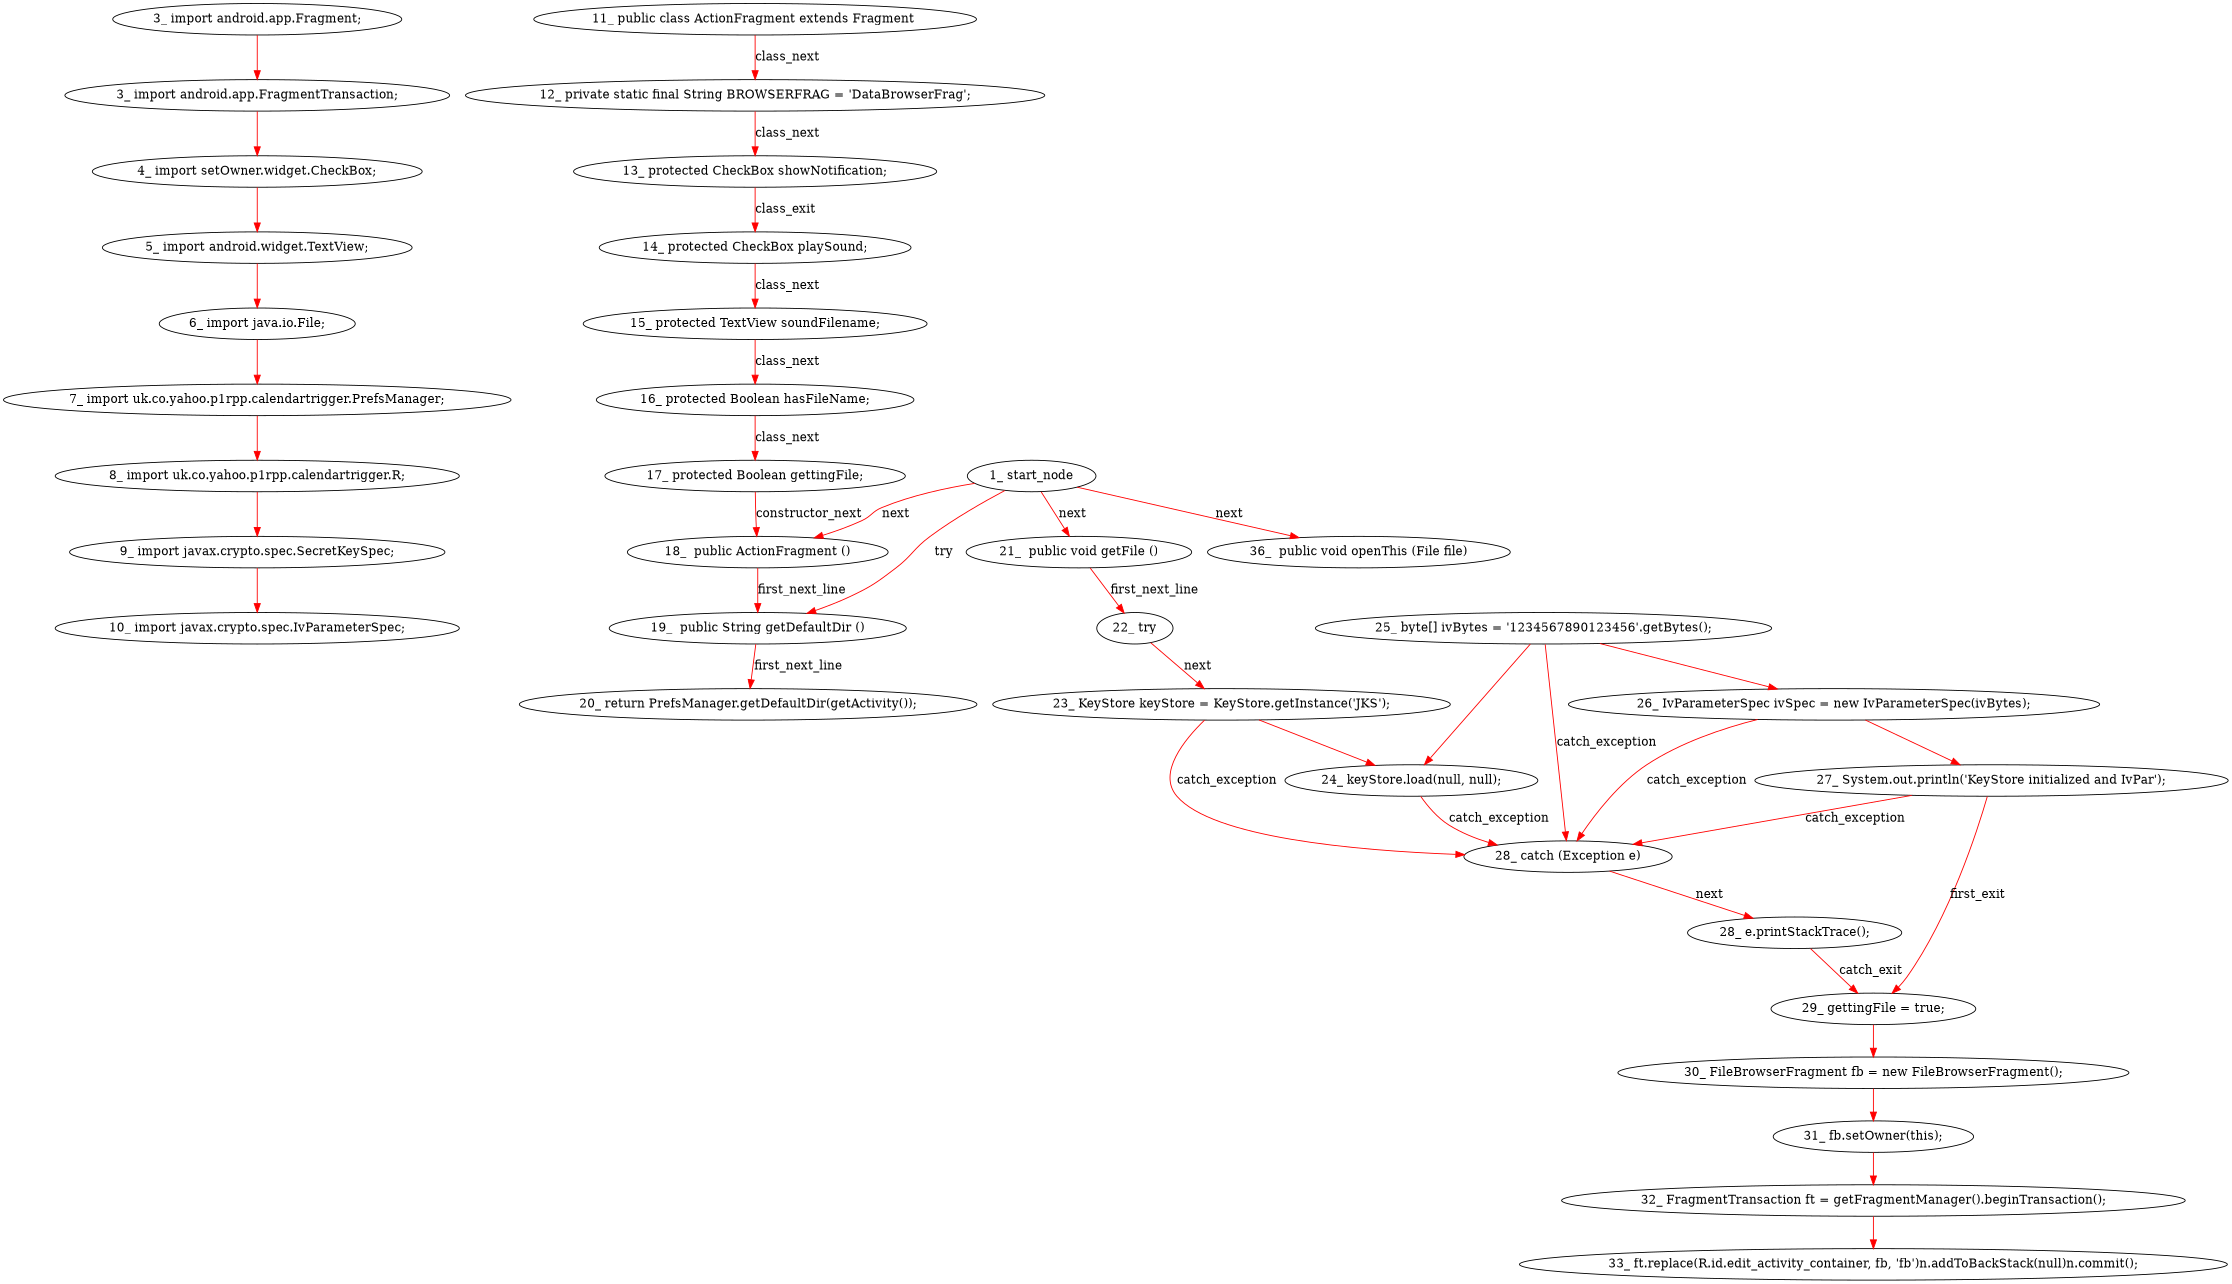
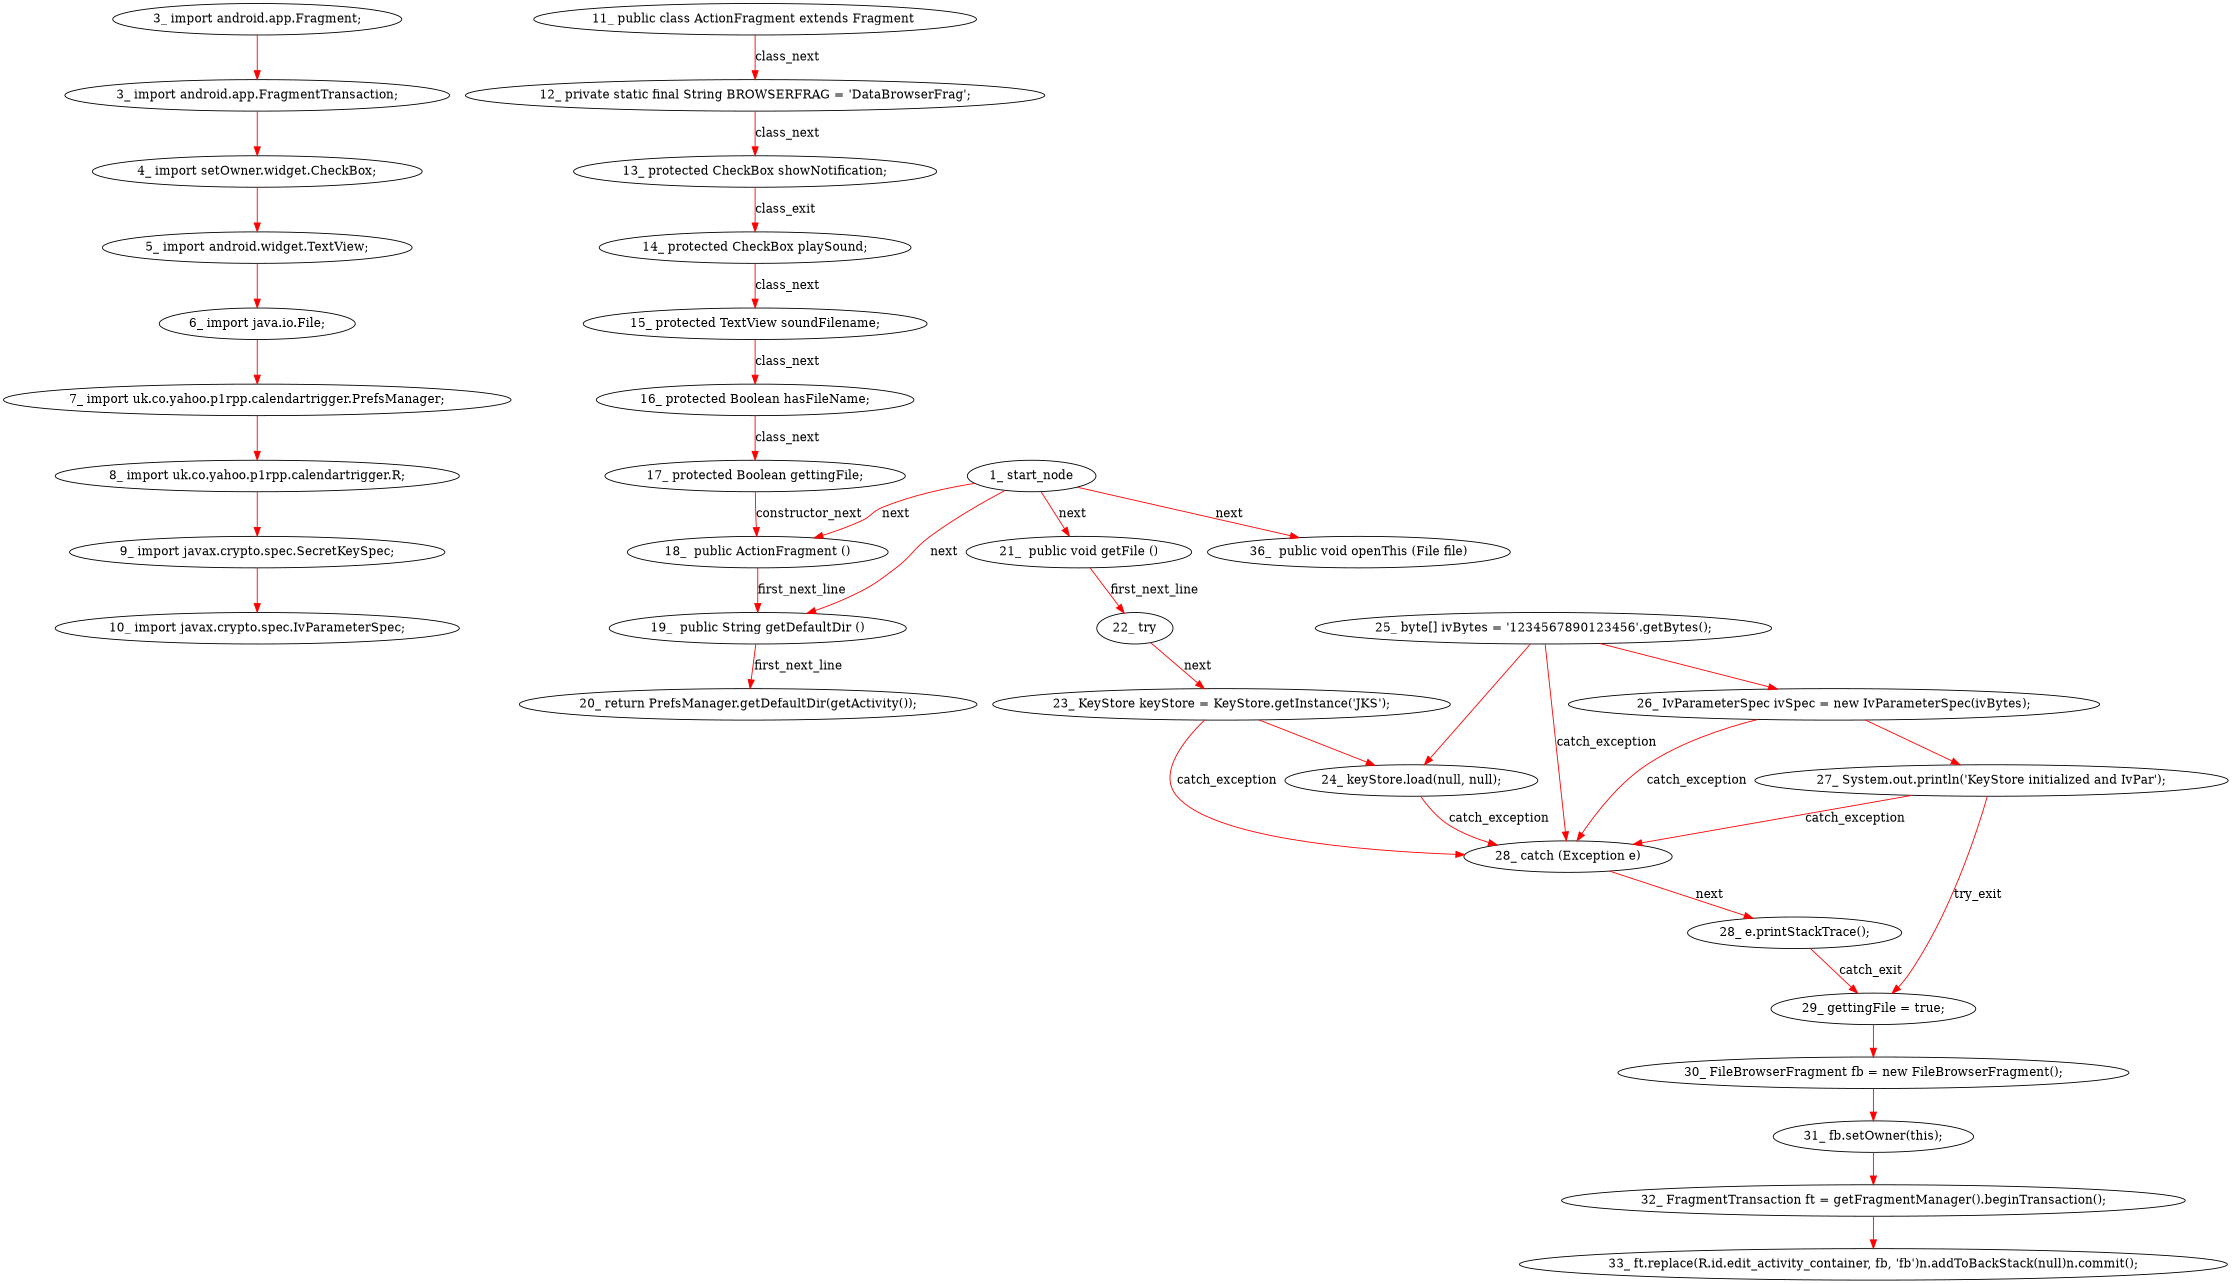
  digraph {
    fontname="DejaVu Serif"
    node [fontname="DejaVu Serif" type_label=expression_statement]
    edge [color=red controlflow_type="next_line 1', edge_type=CFG_edge, key=0, label='next_line 1" fontname="DejaVu Serif" edge_type=CFG_edge]
    n1 [label="3_ import android.app.Fragment;"]
    n2 [label="3_ import android.app.FragmentTransaction;"]
    n3 [label="4_ import setOwner.widget.CheckBox;"]
    n4 [label="5_ import android.widget.TextView;"]
    n5 [label="6_ import java.io.File;"]
    n6 [label="7_ import uk.co.yahoo.p1rpp.calendartrigger.PrefsManager;"]
    n7 [label="8_ import uk.co.yahoo.p1rpp.calendartrigger.R;"]
    n8 [label="9_ import javax.crypto.spec.SecretKeySpec;"]
    n9 [label="10_ import javax.crypto.spec.IvParameterSpec;"]
    n10 [label="11_ public class ActionFragment extends Fragment " type_label=class_declaration]
    n11 [label="12_ private static final String BROWSERFRAG = 'DataBrowserFrag';"]
    n12 [label="13_ protected CheckBox showNotification;"]
    n13 [label="14_ protected CheckBox playSound;"]
    n14 [label="15_ protected TextView soundFilename;"]
    n15 [label="16_ protected Boolean hasFileName;"]
    n16 [label="17_ protected Boolean gettingFile;"]
    n17 [label="18_  public ActionFragment ()" type_label=constructor_declaration]
    n18 [label="19_  public String getDefaultDir ()" type_label=method_declaration]
    n19 [label="20_ return PrefsManager.getDefaultDir(getActivity());" type_label=return]
    n20 [label="21_  public void getFile ()" type_label=method_declaration]
    n21 [label="22_ try" type_label=try]
    n22 [label="23_ KeyStore keyStore = KeyStore.getInstance('JKS');"]
    n23 [label="24_ keyStore.load(null, null);"]
    n24 [label="28_ catch (Exception e)" type_label=catch]
    n25 [label="28_ e.printStackTrace();"]
    n26 [label="25_ byte[] ivBytes = '1234567890123456'.getBytes();"]
    n27 [label="26_ IvParameterSpec ivSpec = new IvParameterSpec(ivBytes);"]
    n28 [label="27_ System.out.println('KeyStore initialized and IvPar');"]
    n29 [label="29_ gettingFile = true;"]
    n30 [label="30_ FileBrowserFragment fb = new FileBrowserFragment();"]
    n31 [label="31_ fb.setOwner(this);"]
    n32 [label="32_ FragmentTransaction ft = getFragmentManager().beginTransaction();"]
    n33 [label="33_ ft.replace(R.id.edit_activity_container, fb, 'fb')n.addToBackStack(null)n.commit();"]
    n34 [label="36_  public void openThis (File file)" type_label=method_declaration]
    n35 [label="1_ start_node" type_label=start]
    n1 -> n2 [edge_type=""]
    n2 -> n3 [edge_type=""]
    n3 -> n4 [edge_type=""]
    n4 -> n5 [edge_type=""]
    n5 -> n6 [edge_type=""]
    n6 -> n7 [edge_type=""]
    n7 -> n8 [edge_type=""]
    n8 -> n9 [edge_type=""]
    n10 -> n11 [controlflow_type=class_next label=class_next]
    n11 -> n12 [controlflow_type=class_next label=class_next]
    n12 -> n13 [controlflow_type=class_next label=class_exit]
    n13 -> n14 [controlflow_type=class_next label=class_next]
    n14 -> n15 [controlflow_type=class_next label=class_next]
    n15 -> n16 [controlflow_type=class_next label=class_next]
    n16 -> n17 [controlflow_type=constructor_next label=constructor_next]
    n17 -> n18 [controlflow_type=first_next_line label=first_next_line]
    n18 -> n19 [controlflow_type=first_next_line label=first_next_line]
    n20 -> n21 [controlflow_type=first_next_line label=first_next_line]
    n21 -> n22 [controlflow_type=next label=next]
    n22 -> n23 [edge_type=""]
    n22 -> n24 [controlflow_type=catch_exception label=catch_exception]
    n23 -> n24 [controlflow_type=catch_exception label=catch_exception]
    n24 -> n25 [controlflow_type=next label=next]
    n25 -> n29 [controlflow_type=catch_exit label=catch_exit]
    n26 -> n23 [edge_type=""]
    n26 -> n24 [controlflow_type=catch_exception label=catch_exception]
    n26 -> n27 [edge_type=""]
    n27 -> n24 [controlflow_type=catch_exception label=catch_exception]
    n27 -> n28 [edge_type=""]
    n28 -> n24 [controlflow_type=catch_exception label=catch_exception]
-   n28 -> n29 [controlflow_type=try_exit label=first_exit]
+   n28 -> n29 [controlflow_type=try_exit label=try_exit]
    n29 -> n30 [edge_type=""]
    n30 -> n31 [edge_type=""]
    n31 -> n32 [edge_type=""]
    n32 -> n33 [edge_type=""]
    n35 -> n17 [controlflow_type=next label=next]
-   n35 -> n18 [controlflow_type=next label=try]
+   n35 -> n18 [controlflow_type=next label=next]
    n35 -> n20 [controlflow_type=next label=next]
    n35 -> n34 [controlflow_type=next label=next]
  }
